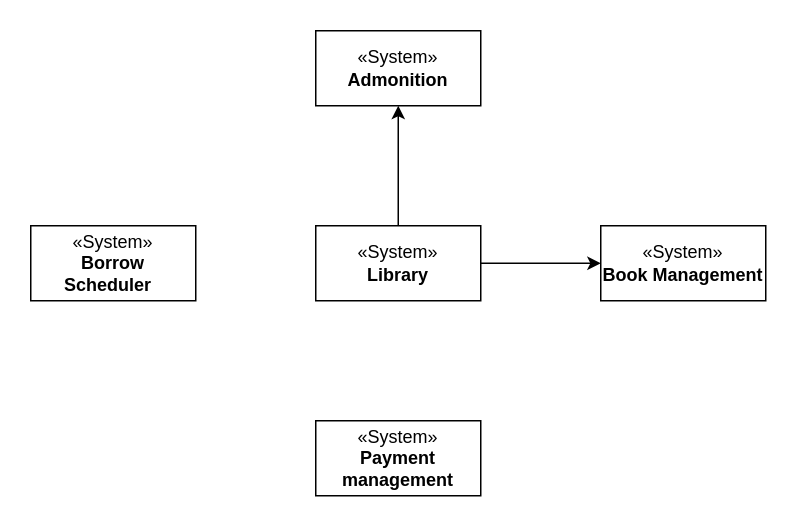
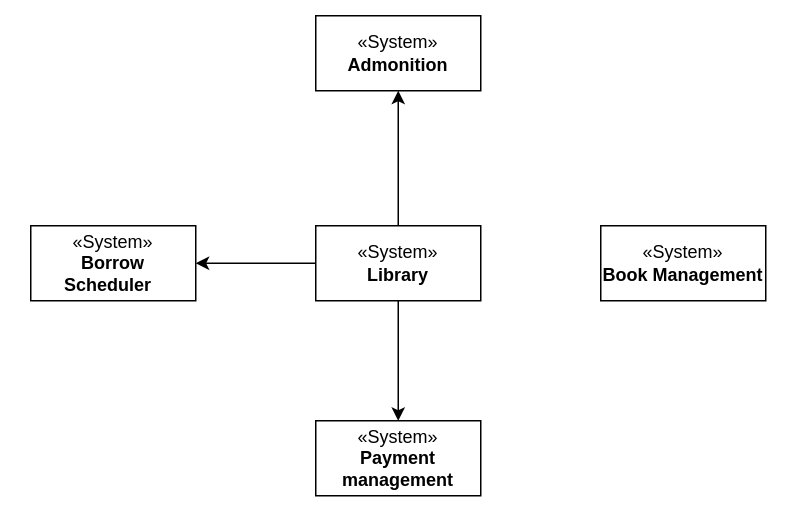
  <mxCell id="0" />
  <mxCell id="1" parent="0" />
- <mxCell id="2" value="" style="edgeStyle=orthogonalEdgeStyle;rounded=0;orthogonalLoop=1;jettySize=auto;html=1;" edge="1" parent="1" source="6" target="7"><mxGeometry relative="1" as="geometry" /></mxCell>
+ <mxCell id="3" value="" style="edgeStyle=orthogonalEdgeStyle;rounded=0;orthogonalLoop=1;jettySize=auto;html=1;" edge="1" parent="1" source="6" target="8"><mxGeometry relative="1" as="geometry" /></mxCell>
+ <mxCell id="4" value="" style="edgeStyle=orthogonalEdgeStyle;rounded=0;orthogonalLoop=1;jettySize=auto;html=1;" edge="1" parent="1" source="6" target="9"><mxGeometry relative="1" as="geometry" /></mxCell>
  <mxCell id="5" value="" style="edgeStyle=orthogonalEdgeStyle;rounded=0;orthogonalLoop=1;jettySize=auto;html=1;" edge="1" parent="1" source="6" target="10"><mxGeometry relative="1" as="geometry" /></mxCell>
  <mxCell id="6" value="«System»&lt;br&gt;&lt;b&gt;Library&lt;/b&gt;" style="html=1;whiteSpace=wrap;" vertex="1" parent="1"><mxGeometry x="210" y="150" width="110" height="50" as="geometry" /></mxCell>
  <mxCell id="7" value="«System»&lt;br&gt;&lt;b&gt;Book&amp;nbsp;Management&lt;br&gt;&lt;/b&gt;" style="html=1;whiteSpace=wrap;" vertex="1" parent="1"><mxGeometry x="400" y="150" width="110" height="50" as="geometry" /></mxCell>
  <mxCell id="8" value="«System»&lt;br&gt;&lt;b&gt;Payment management&lt;/b&gt;" style="html=1;whiteSpace=wrap;" vertex="1" parent="1"><mxGeometry x="210" y="280" width="110" height="50" as="geometry" /></mxCell>
  <mxCell id="9" value="«System»&lt;br&gt;&lt;b&gt;Borrow Scheduler&amp;nbsp;&amp;nbsp;&lt;/b&gt;" style="html=1;whiteSpace=wrap;" vertex="1" parent="1"><mxGeometry x="20" y="150" width="110" height="50" as="geometry" /></mxCell>
- <mxCell id="10" value="«System»&lt;br&gt;&lt;b&gt;Admonition&lt;/b&gt;" style="html=1;whiteSpace=wrap;" vertex="1" parent="1"><mxGeometry x="210" y="20" width="110" height="50" as="geometry" /></mxCell>
+ <mxCell id="10" value="«System»&lt;br&gt;&lt;b&gt;Admonition&lt;/b&gt;" style="html=1;whiteSpace=wrap;" vertex="1" parent="1"><mxGeometry x="210" y="10" width="110" height="50" as="geometry" /></mxCell>
